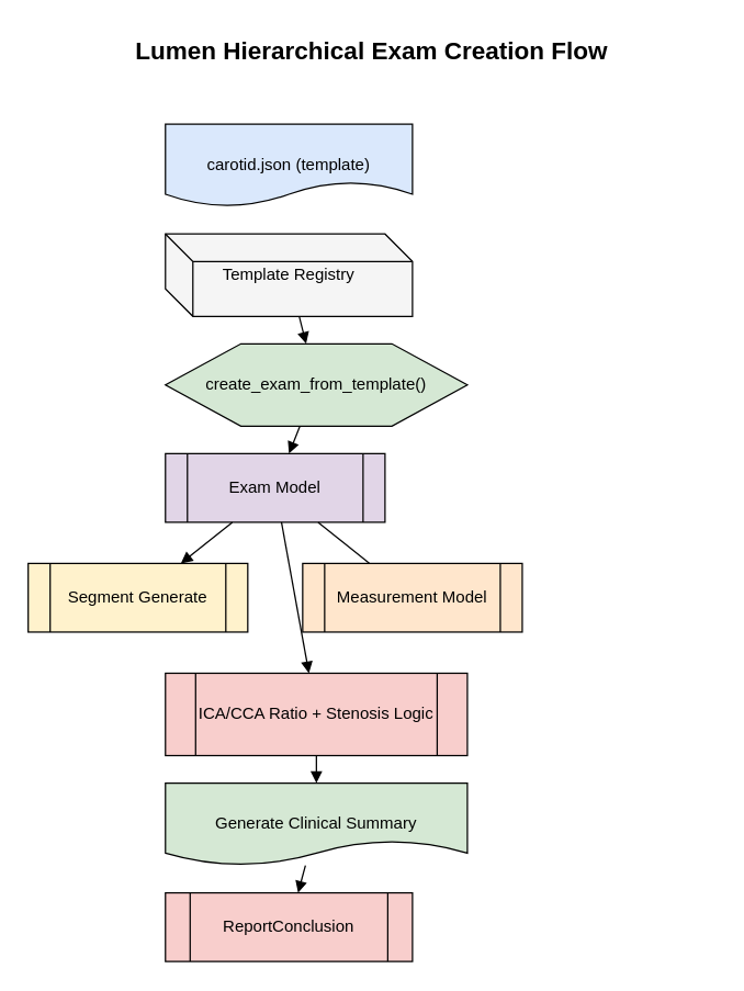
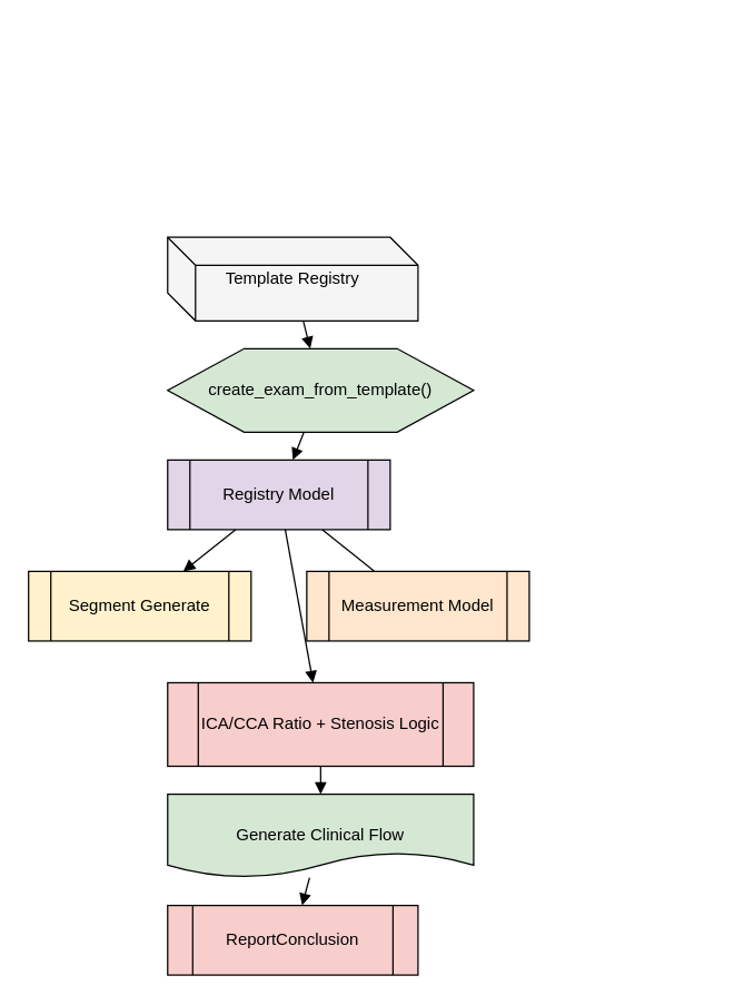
  <mxCell id="0" />
  <mxCell id="1" parent="0" />
- <mxCell id="2" value="Lumen Hierarchical Exam Creation Flow" style="text;html=1;fontSize=18;fontStyle=1;strokeColor=none;fillColor=none;align=center;" vertex="1" parent="1"><mxGeometry x="20" y="20" width="500" height="40" as="geometry" /></mxCell>
- <mxCell id="3" value="carotid.json (template)" style="shape=document;whiteSpace=wrap;fillColor=#dae8fc;" vertex="1" parent="1"><mxGeometry x="120" y="90" width="180" height="60" as="geometry" /></mxCell>
  <mxCell id="4" value="Template Registry" style="shape=cube;whiteSpace=wrap;fillColor=#f5f5f5;" vertex="1" parent="1"><mxGeometry x="120" y="170" width="180" height="60" as="geometry" /></mxCell>
  <mxCell id="5" value="create_exam_from_template()" style="shape=hexagon;whiteSpace=wrap;fillColor=#d5e8d4;" vertex="1" parent="1"><mxGeometry x="120" y="250" width="220" height="60" as="geometry" /></mxCell>
- <mxCell id="6" value="Exam Model" style="shape=process;whiteSpace=wrap;fillColor=#e1d5e7;" vertex="1" parent="1"><mxGeometry x="120" y="330" width="160" height="50" as="geometry" /></mxCell>
+ <mxCell id="6" value="Registry Model" style="shape=process;whiteSpace=wrap;fillColor=#e1d5e7;" vertex="1" parent="1"><mxGeometry x="120" y="330" width="160" height="50" as="geometry" /></mxCell>
  <mxCell id="7" value="Segment Generate" style="shape=process;whiteSpace=wrap;fillColor=#fff2cc;" vertex="1" parent="1"><mxGeometry x="20" y="410" width="160" height="50" as="geometry" /></mxCell>
  <mxCell id="8" value="Measurement Model" style="shape=process;whiteSpace=wrap;fillColor=#ffe6cc;" vertex="1" parent="1"><mxGeometry x="220" y="410" width="160" height="50" as="geometry" /></mxCell>
  <mxCell id="9" value="ICA/CCA Ratio + Stenosis Logic" style="shape=process;whiteSpace=wrap;fillColor=#f8cecc;" vertex="1" parent="1"><mxGeometry x="120" y="490" width="220" height="60" as="geometry" /></mxCell>
- <mxCell id="10" value="Generate Clinical Summary" style="shape=document;whiteSpace=wrap;fillColor=#d5e8d4;" vertex="1" parent="1"><mxGeometry x="120" y="570" width="220" height="60" as="geometry" /></mxCell>
+ <mxCell id="10" value="Generate Clinical Flow" style="shape=document;whiteSpace=wrap;fillColor=#d5e8d4;" vertex="1" parent="1"><mxGeometry x="120" y="570" width="220" height="60" as="geometry" /></mxCell>
  <mxCell id="11" value="ReportConclusion" style="shape=process;whiteSpace=wrap;fillColor=#f8cecc;" vertex="1" parent="1"><mxGeometry x="120" y="650" width="180" height="50" as="geometry" /></mxCell>
  <mxCell id="12" style="endArrow=block;" edge="1" parent="1" source="4" target="5"><mxGeometry relative="1" as="geometry" /></mxCell>
  <mxCell id="13" style="endArrow=block;" edge="1" parent="1" source="5" target="6"><mxGeometry relative="1" as="geometry" /></mxCell>
  <mxCell id="14" style="endArrow=block;" edge="1" parent="1" source="6" target="7"><mxGeometry relative="1" as="geometry" /></mxCell>
  <mxCell id="15" style="endArrow=none;" edge="1" parent="1" source="6" target="8"><mxGeometry relative="1" as="geometry" /></mxCell>
  <mxCell id="16" style="endArrow=block;" edge="1" parent="1" source="6" target="9"><mxGeometry relative="1" as="geometry" /></mxCell>
  <mxCell id="17" style="endArrow=block;" edge="1" parent="1" source="9" target="10"><mxGeometry relative="1" as="geometry" /></mxCell>
  <mxCell id="18" style="endArrow=block;" edge="1" parent="1" source="10" target="11"><mxGeometry relative="1" as="geometry" /></mxCell>
